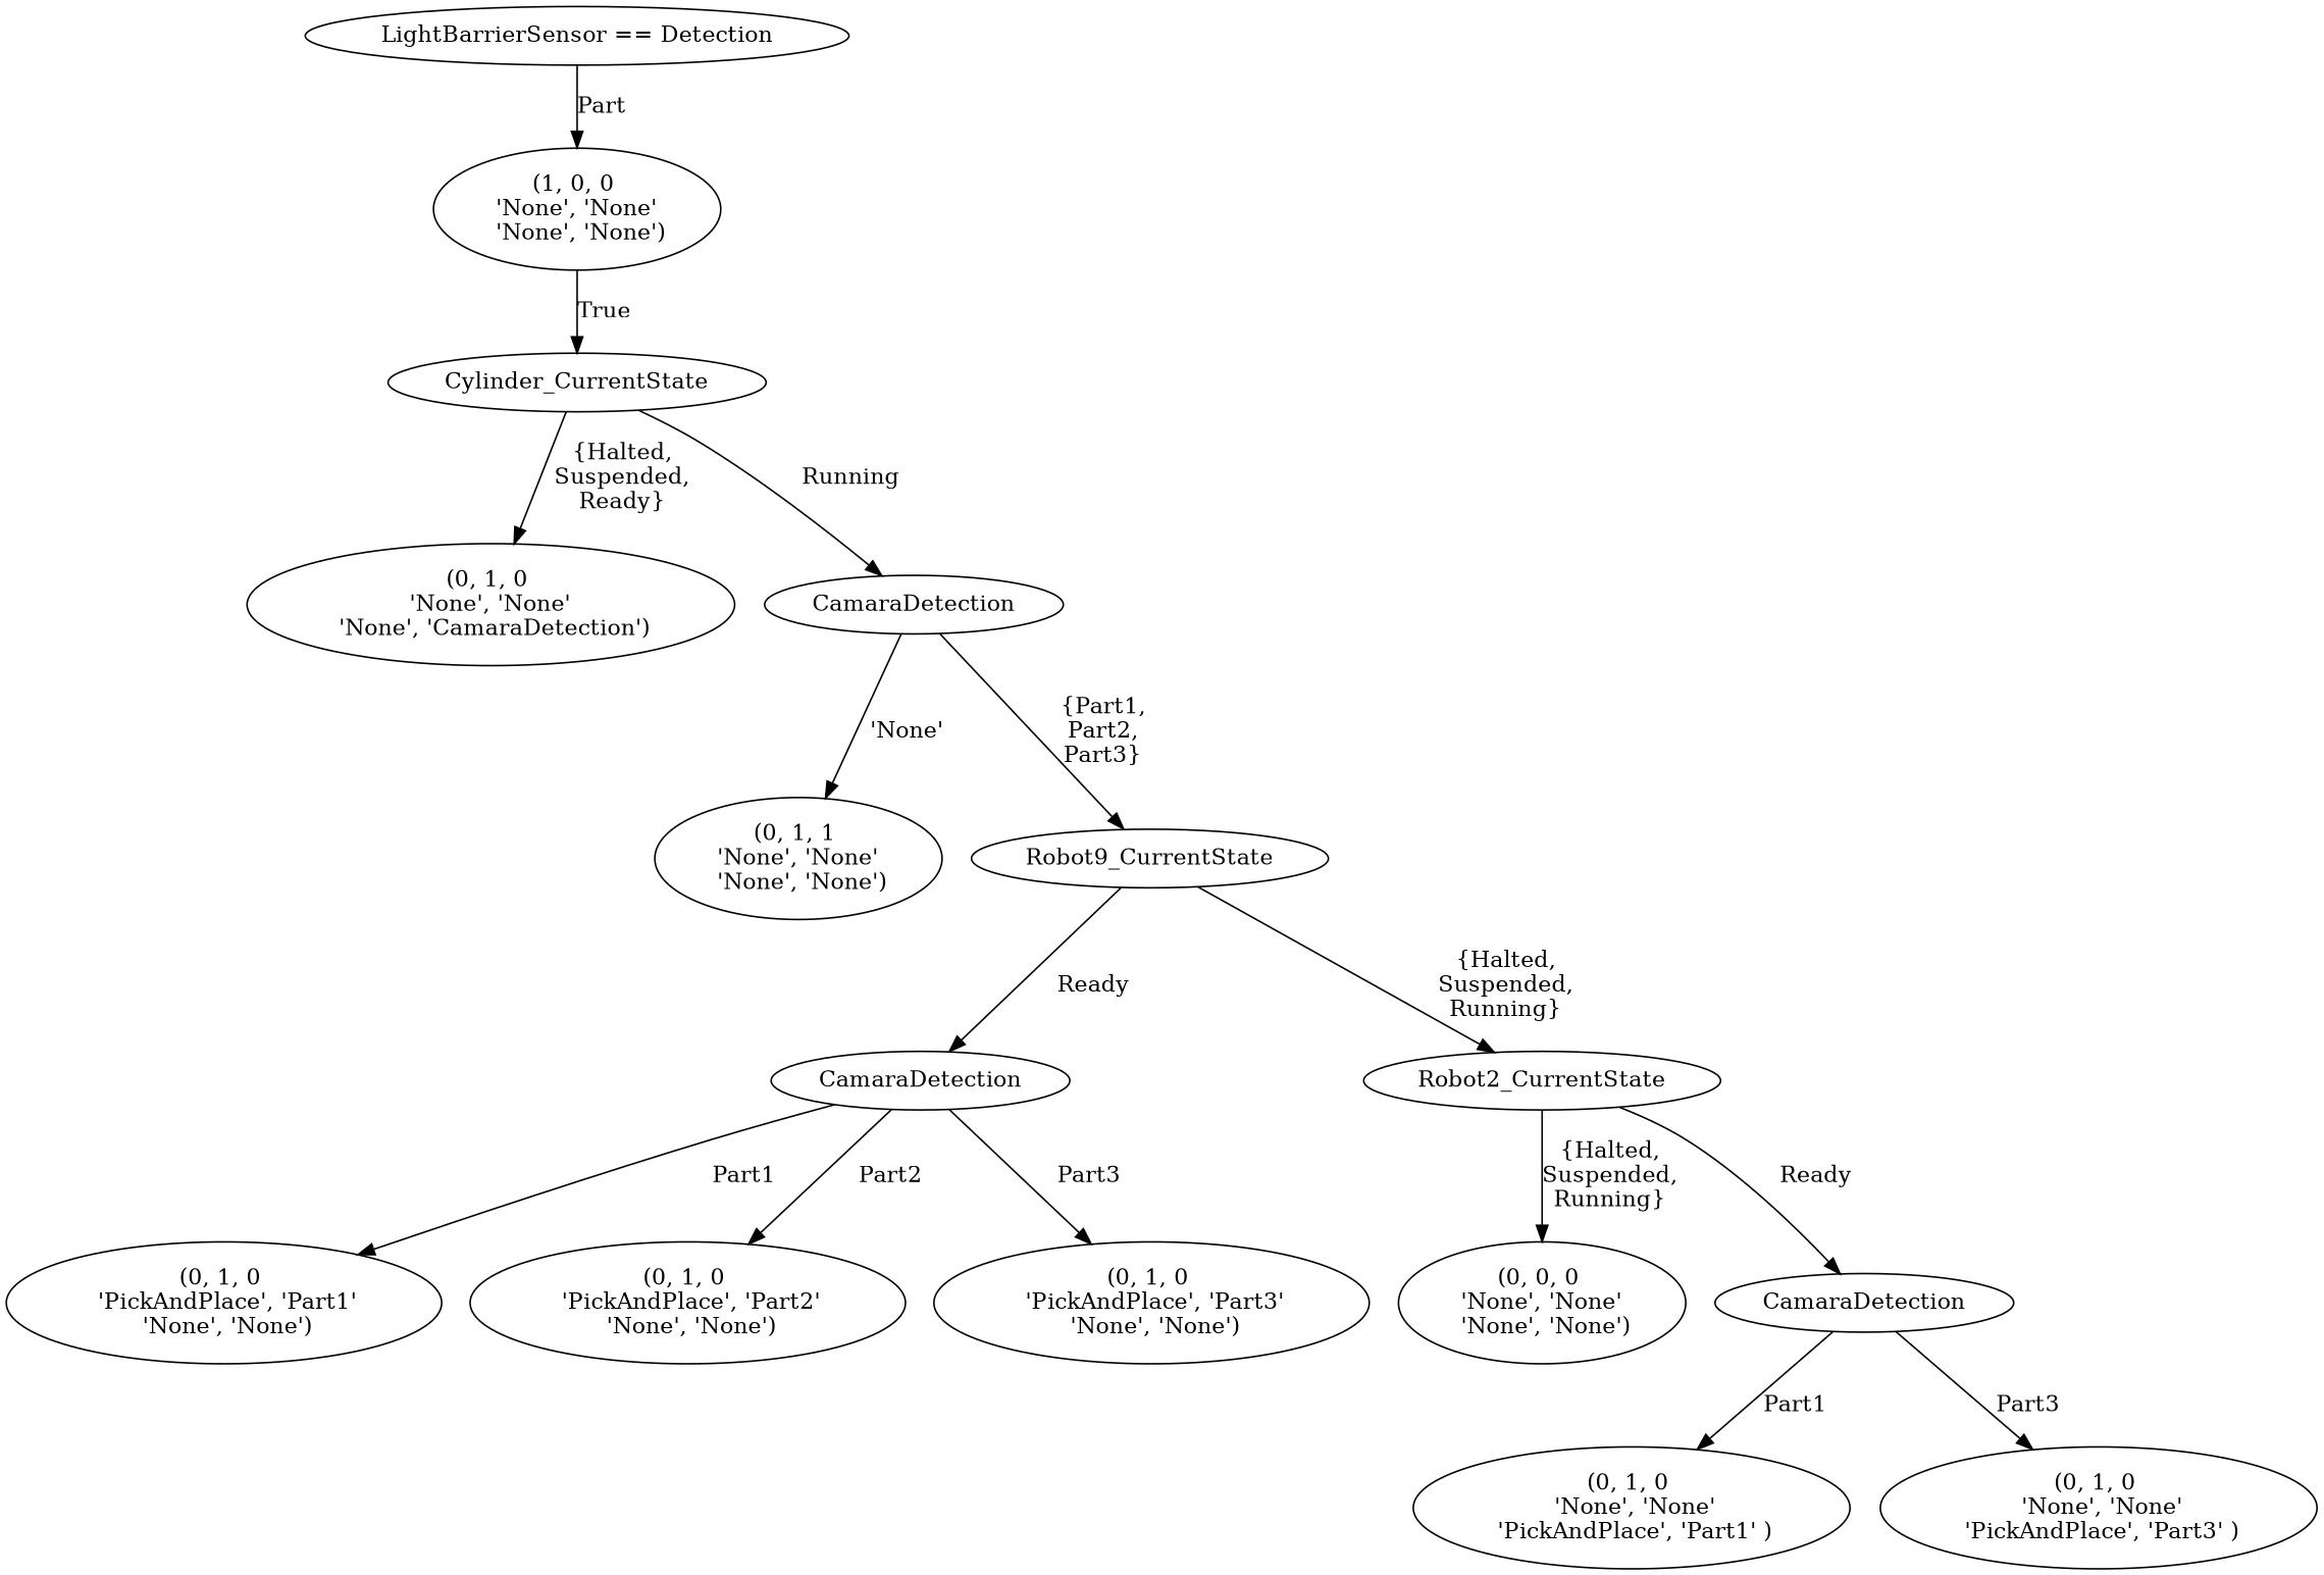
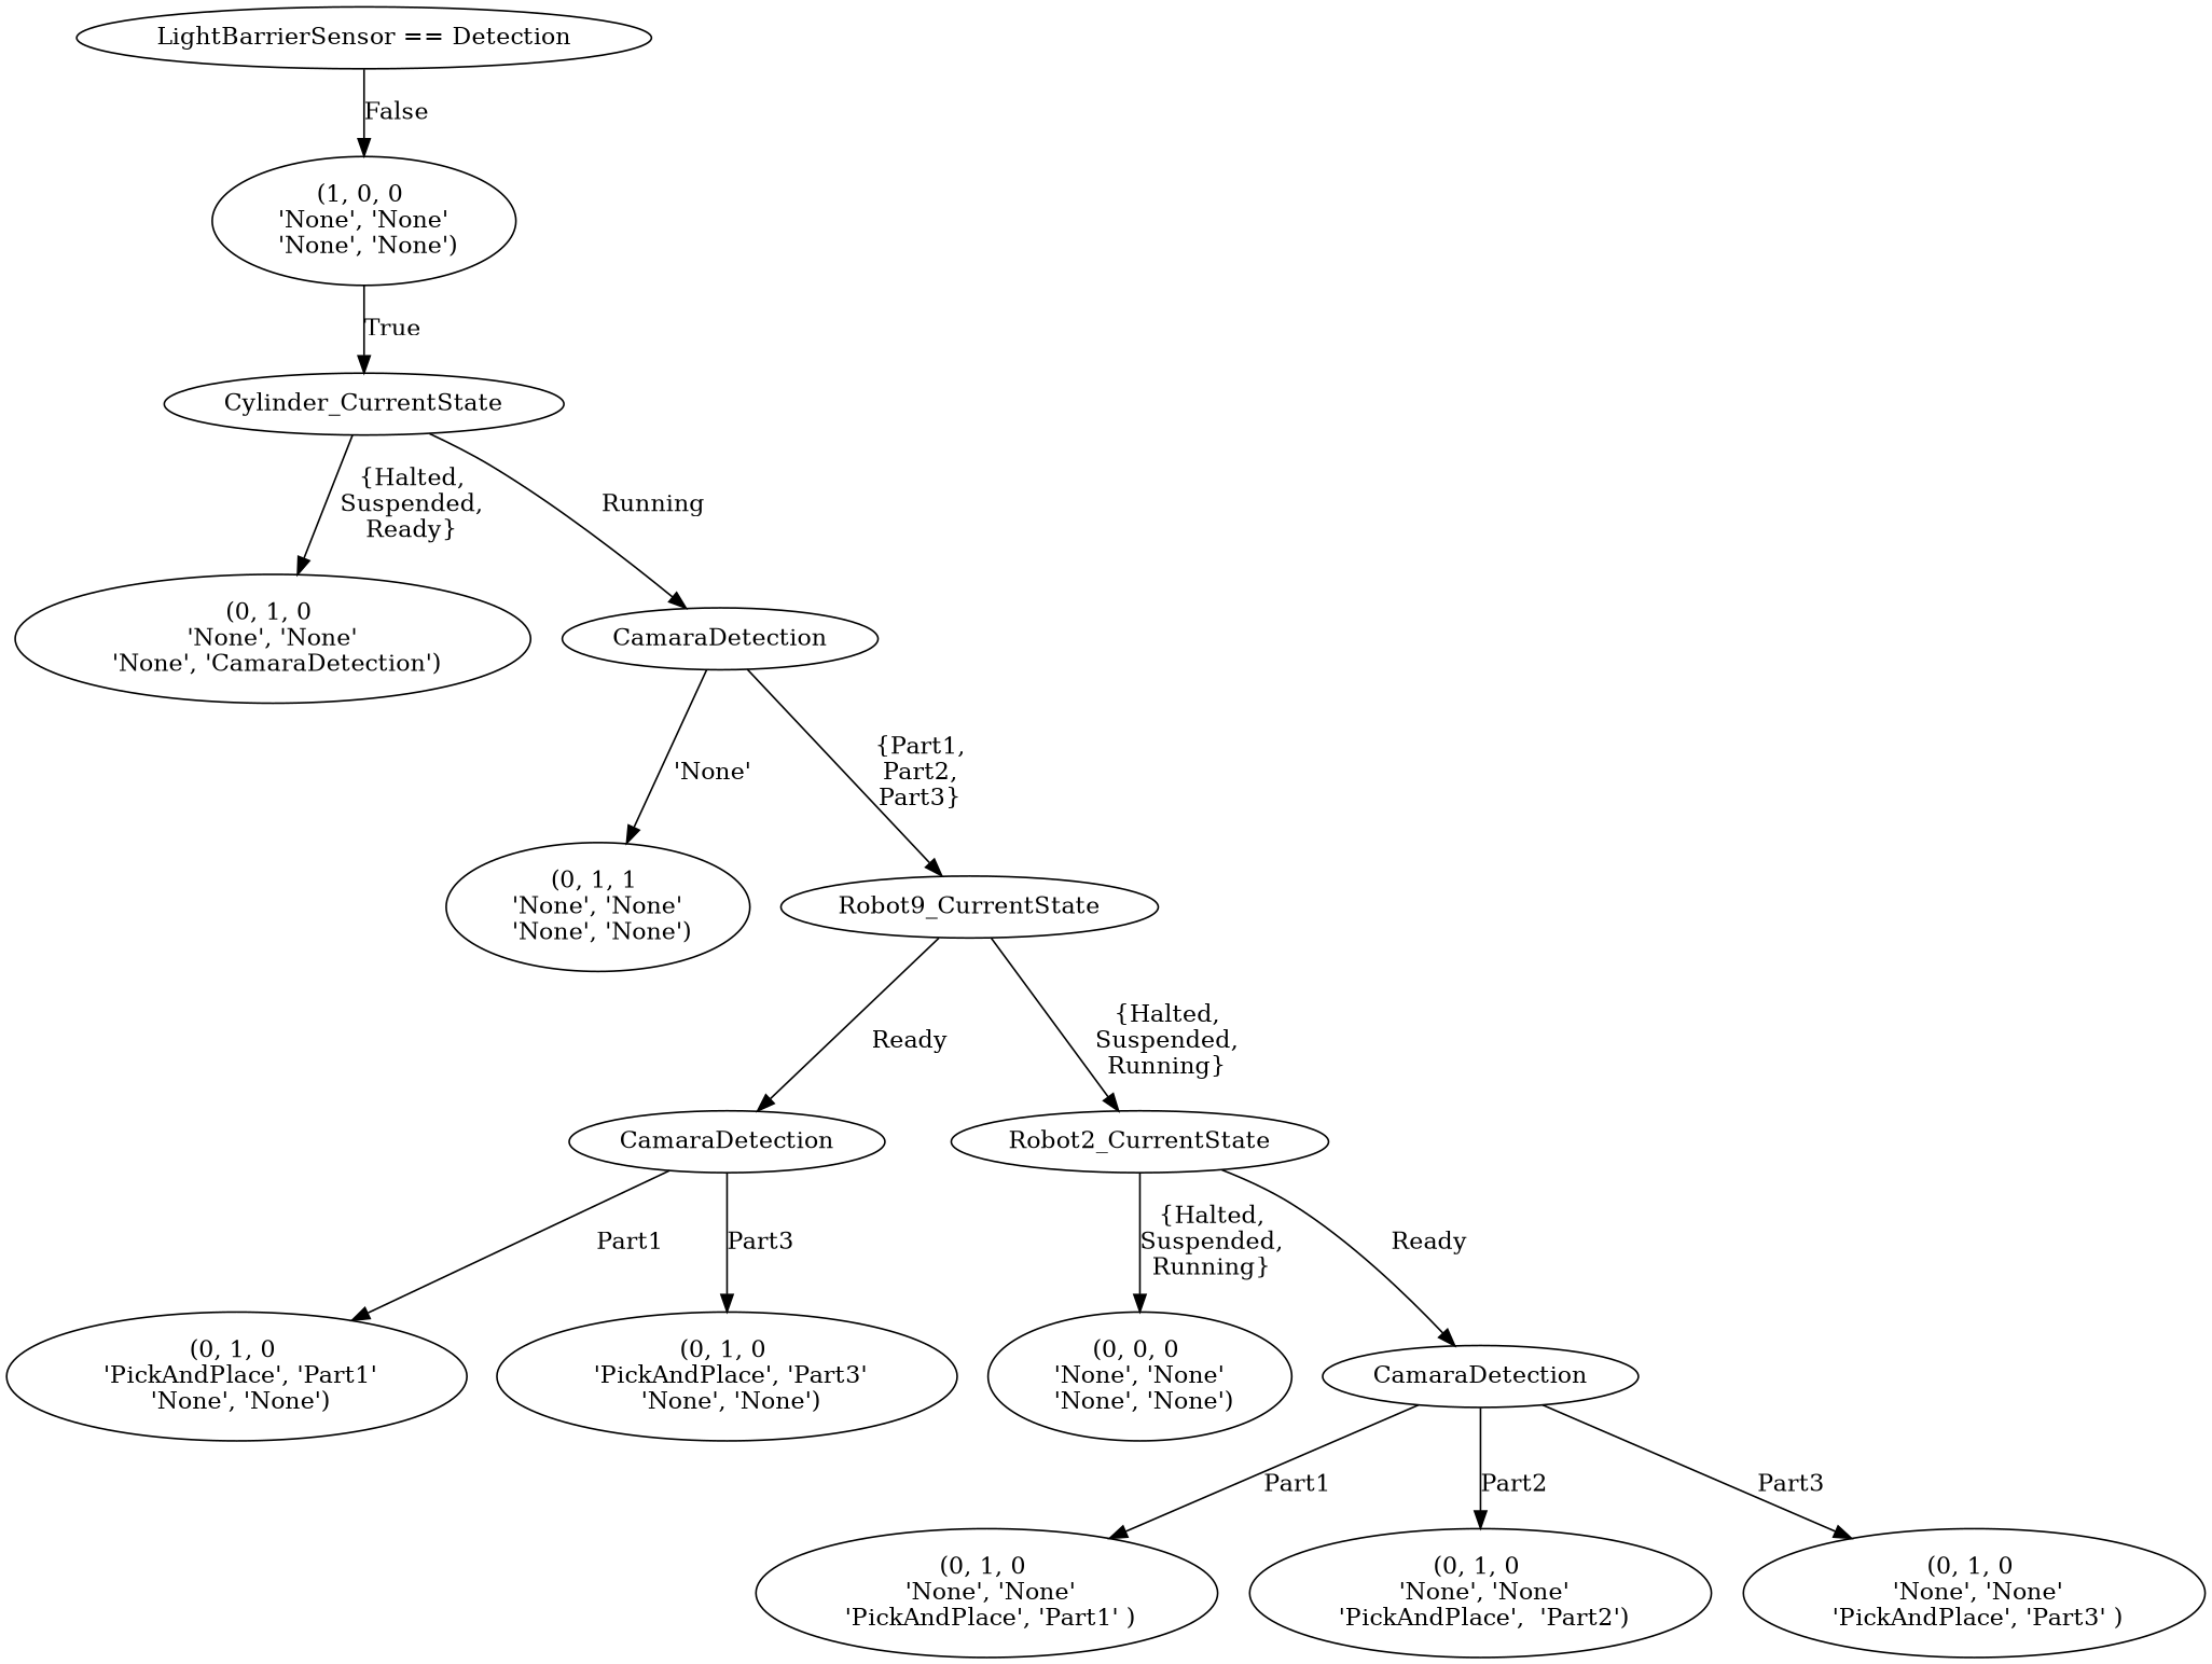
  strict digraph {
    n1 [label="(1, 0, 0 \n 'None', 'None' \n 'None', 'None')"]
    n2 [label=Cylinder_CurrentState]
    n3 [label="(0, 1, 0 \n 'None', 'None' \n 'None', 'CamaraDetection')"]
    n4 [label="(0, 1, 1 \n 'None', 'None' \n 'None', 'None')"]
    n5 [label="(0, 1, 0 \n  'PickAndPlace', 'Part1' \n 'None', 'None')"]
-   n6 [label="(0, 1, 0 \n  'PickAndPlace', 'Part2' \n 'None', 'None')"]
    n7 [label="(0, 1, 0 \n  'PickAndPlace', 'Part3' \n 'None', 'None')"]
    n8 [label="(0, 1, 0 \n  'None', 'None' \n 'PickAndPlace', 'Part1' )"]
+   n9 [label="(0, 1, 0 \n  'None', 'None' \n 'PickAndPlace',  'Part2')"]
    n10 [label="(0, 1, 0 \n  'None', 'None' \n 'PickAndPlace', 'Part3' )"]
    n11 [label="(0, 0, 0 \n 'None', 'None' \n 'None', 'None')"]
    n12 [label="LightBarrierSensor == Detection"]
    n13 [label=CamaraDetection]
    n14 [label=Robot9_CurrentState]
    n15 [label=CamaraDetection]
    n16 [label=Robot2_CurrentState]
    n17 [label=CamaraDetection]
    n1 -> n2 [label=True]
    n2 -> n3 [label="{Halted,\nSuspended,\nReady}"]
    n2 -> n13 [label=Running]
-   n12 -> n1 [label=Part]
+   n12 -> n1 [label=False]
    n13 -> n4 [label="'None'"]
    n13 -> n14 [label="{Part1,\nPart2,\nPart3}"]
    n14 -> n15 [label=Ready]
    n14 -> n16 [label="{Halted,\nSuspended,\nRunning}"]
    n15 -> n5 [label=Part1]
-   n15 -> n6 [label=Part2]
    n15 -> n7 [label=Part3]
    n16 -> n11 [label="{Halted,\nSuspended,\nRunning}"]
    n16 -> n17 [label=Ready]
    n17 -> n8 [label=Part1]
+   n17 -> n9 [label=Part2]
    n17 -> n10 [label=Part3]
  }
